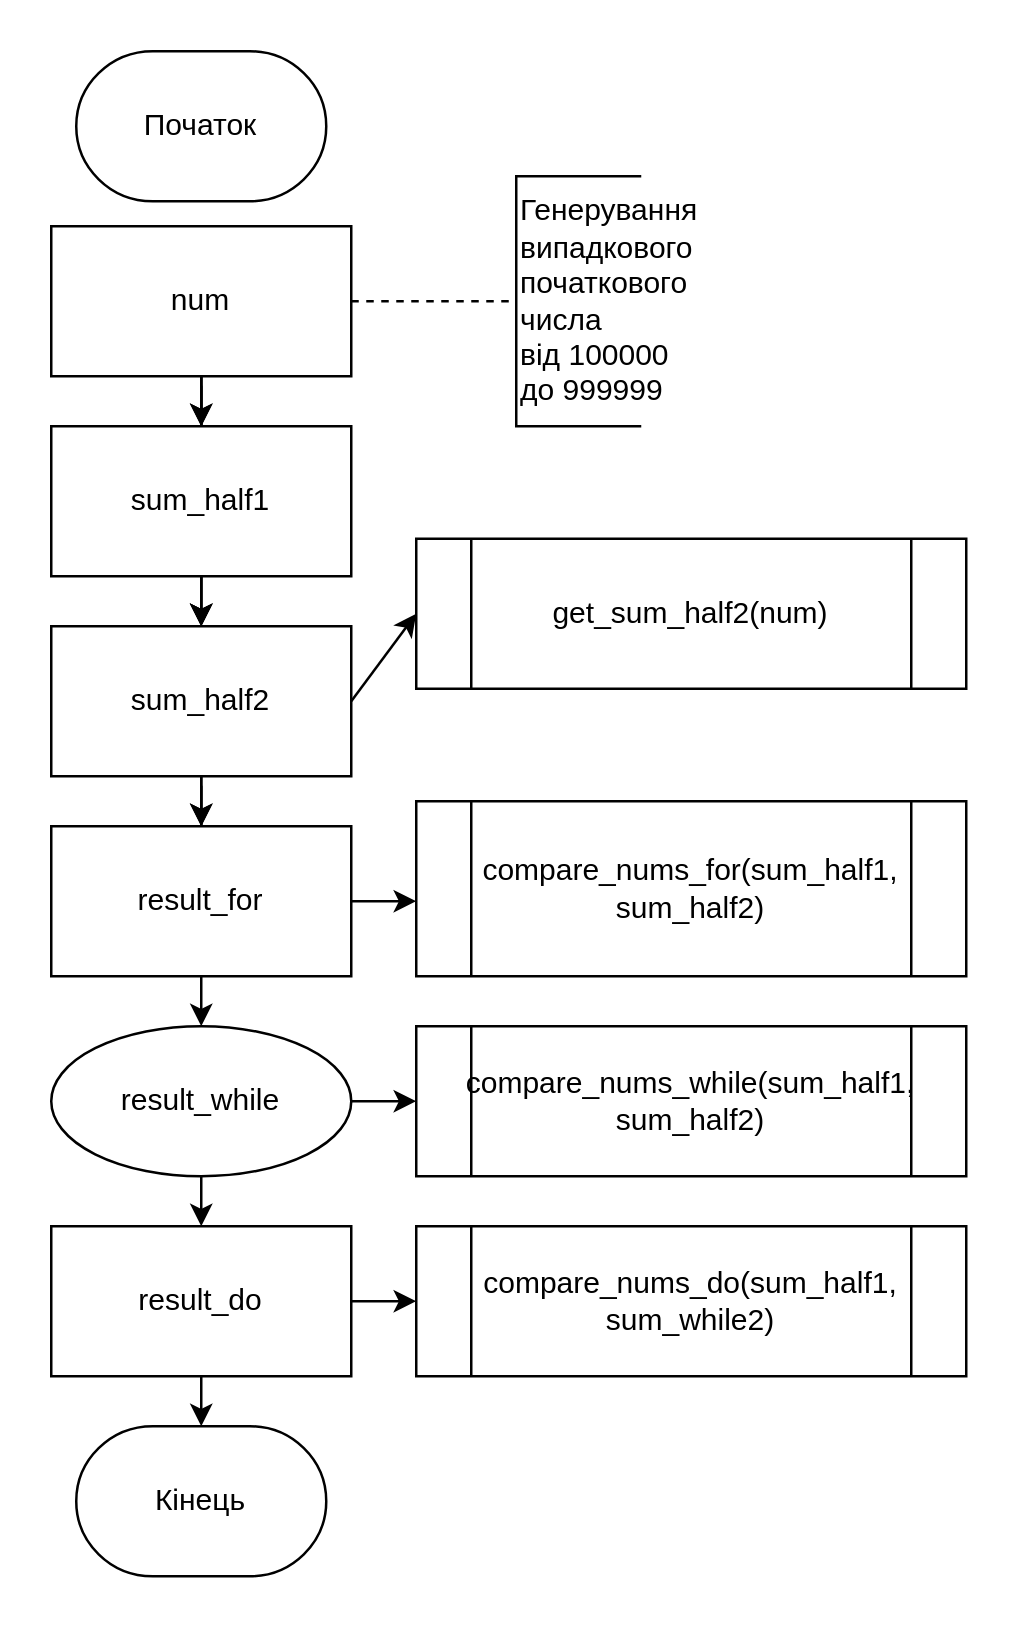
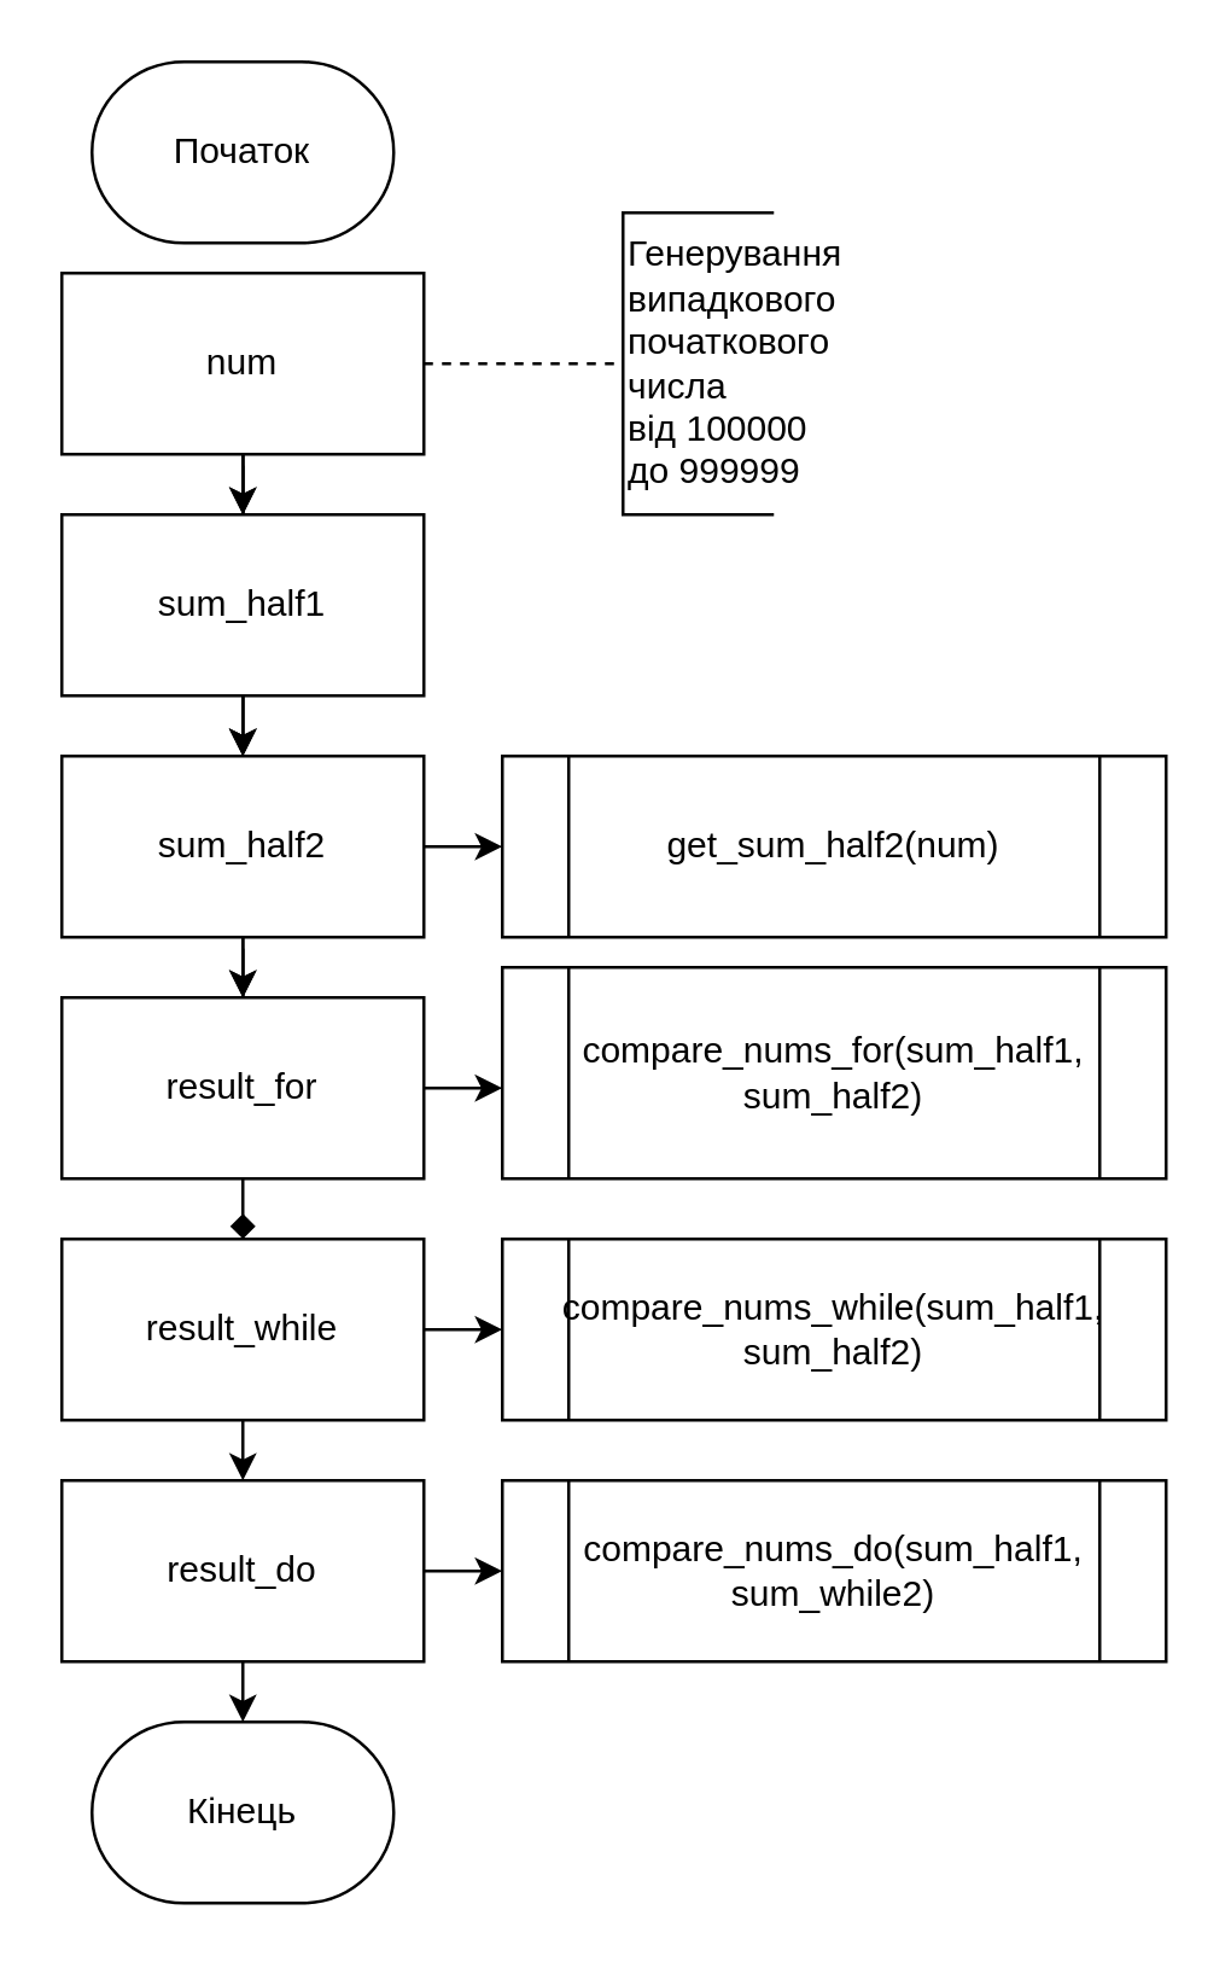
  <mxCell id="0" />
  <mxCell id="1" parent="0" />
  <mxCell id="2" value="Початок" style="strokeWidth=1;html=1;shape=mxgraph.flowchart.terminator;whiteSpace=wrap;" vertex="1" parent="1"><mxGeometry x="30" y="20" width="100" height="60" as="geometry" /></mxCell>
  <mxCell id="3" value="" style="edgeStyle=orthogonalEdgeStyle;rounded=1;orthogonalLoop=1;jettySize=auto;html=1;endArrow=classic;endFill=1;fontSize=12;" edge="1" parent="1" source="6" target="13"><mxGeometry relative="1" as="geometry" /></mxCell>
  <mxCell id="4" value="" style="edgeStyle=orthogonalEdgeStyle;rounded=1;orthogonalLoop=1;jettySize=auto;html=1;endArrow=classic;endFill=1;fontSize=12;" edge="1" parent="1" source="6" target="13"><mxGeometry relative="1" as="geometry"><Array as="points"><mxPoint x="80" y="170" /><mxPoint x="80" y="170" /></Array></mxGeometry></mxCell>
  <mxCell id="5" value="" style="edgeStyle=orthogonalEdgeStyle;rounded=1;orthogonalLoop=1;jettySize=auto;html=1;endArrow=classic;endFill=1;fontSize=12;" edge="1" parent="1" source="6"><mxGeometry relative="1" as="geometry"><mxPoint x="80" y="170" as="targetPoint" /></mxGeometry></mxCell>
  <mxCell id="6" value="num" style="rounded=0;whiteSpace=wrap;html=1;fontSize=12;" vertex="1" parent="1"><mxGeometry x="20" y="90" width="120" height="60" as="geometry" /></mxCell>
  <mxCell id="7" value="compare_nums_for(sum_half1, sum_half2)" style="shape=process;whiteSpace=wrap;html=1;backgroundOutline=1;fontSize=12;" vertex="1" parent="1"><mxGeometry x="166" y="320" width="220" height="70" as="geometry" /></mxCell>
  <mxCell id="8" style="edgeStyle=orthogonalEdgeStyle;rounded=1;orthogonalLoop=1;jettySize=auto;html=1;endArrow=classic;endFill=1;fontSize=12;" edge="1" parent="1" source="10"><mxGeometry relative="1" as="geometry"><mxPoint x="80" y="170" as="targetPoint" /></mxGeometry></mxCell>
  <mxCell id="9" style="edgeStyle=orthogonalEdgeStyle;rounded=1;orthogonalLoop=1;jettySize=auto;html=1;entryX=0.5;entryY=0;entryDx=0;entryDy=0;endArrow=classic;endFill=1;fontSize=12;" edge="1" parent="1" source="10" target="13"><mxGeometry relative="1" as="geometry" /></mxCell>
  <mxCell id="10" value="sum_half1" style="rounded=0;whiteSpace=wrap;html=1;fontSize=12;" vertex="1" parent="1"><mxGeometry x="20" y="170" width="120" height="60" as="geometry" /></mxCell>
- <mxCell id="11" value="" style="edgeStyle=orthogonalEdgeStyle;rounded=1;orthogonalLoop=1;jettySize=auto;html=1;endArrow=classic;endFill=1;fontSize=12;" edge="1" parent="1" source="13" target="18"><mxGeometry relative="1" as="geometry" /></mxCell>
+ <mxCell id="11" value="" style="edgeStyle=orthogonalEdgeStyle;rounded=1;orthogonalLoop=1;jettySize=auto;html=1;endArrow=diamond;endFill=1;fontSize=12;" edge="1" parent="1" source="13" target="18"><mxGeometry relative="1" as="geometry" /></mxCell>
  <mxCell id="12" value="" style="edgeStyle=orthogonalEdgeStyle;rounded=1;orthogonalLoop=1;jettySize=auto;html=1;endArrow=classic;endFill=1;fontSize=12;entryX=0.5;entryY=0;entryDx=0;entryDy=0;" edge="1" parent="1" source="13" target="15"><mxGeometry relative="1" as="geometry" /></mxCell>
  <mxCell id="13" value="sum_half2" style="rounded=0;whiteSpace=wrap;html=1;fontSize=12;" vertex="1" parent="1"><mxGeometry x="20" y="250" width="120" height="60" as="geometry" /></mxCell>
  <mxCell id="14" style="edgeStyle=orthogonalEdgeStyle;rounded=1;orthogonalLoop=1;jettySize=auto;html=1;endArrow=classic;endFill=1;fontSize=12;" edge="1" parent="1" source="15"><mxGeometry relative="1" as="geometry"><mxPoint x="80" y="330" as="targetPoint" /></mxGeometry></mxCell>
  <mxCell id="15" value="result_for" style="rounded=0;whiteSpace=wrap;html=1;fontSize=12;" vertex="1" parent="1"><mxGeometry x="20" y="330" width="120" height="60" as="geometry" /></mxCell>
- <mxCell id="16" value="get_sum_half2(num)" style="shape=process;whiteSpace=wrap;html=1;backgroundOutline=1;fontSize=12;" vertex="1" parent="1"><mxGeometry x="166" y="215" width="220" height="60" as="geometry" /></mxCell>
+ <mxCell id="16" value="get_sum_half2(num)" style="shape=process;whiteSpace=wrap;html=1;backgroundOutline=1;fontSize=12;" vertex="1" parent="1"><mxGeometry x="166" y="250" width="220" height="60" as="geometry" /></mxCell>
  <mxCell id="17" value="" style="edgeStyle=orthogonalEdgeStyle;rounded=1;orthogonalLoop=1;jettySize=auto;html=1;endArrow=classic;endFill=1;fontSize=12;entryX=0.5;entryY=0;entryDx=0;entryDy=0;" edge="1" parent="1" source="18" target="21"><mxGeometry relative="1" as="geometry" /></mxCell>
- <mxCell id="18" value="result_while" style="ellipse;whiteSpace=wrap;html=1;fontSize=12;" vertex="1" parent="1"><mxGeometry x="20" y="410" width="120" height="60" as="geometry" /></mxCell>
+ <mxCell id="18" value="result_while" style="rounded=0;whiteSpace=wrap;html=1;fontSize=12;" vertex="1" parent="1"><mxGeometry x="20" y="410" width="120" height="60" as="geometry" /></mxCell>
  <mxCell id="19" value="compare_nums_while(sum_half1, sum_half2)" style="shape=process;whiteSpace=wrap;html=1;backgroundOutline=1;fontSize=12;" vertex="1" parent="1"><mxGeometry x="166" y="410" width="220" height="60" as="geometry" /></mxCell>
  <mxCell id="20" value="" style="edgeStyle=orthogonalEdgeStyle;rounded=1;orthogonalLoop=1;jettySize=auto;html=1;endArrow=classic;endFill=1;fontSize=12;" edge="1" parent="1" source="21" target="23"><mxGeometry relative="1" as="geometry" /></mxCell>
  <mxCell id="21" value="result_do" style="rounded=0;whiteSpace=wrap;html=1;fontSize=12;" vertex="1" parent="1"><mxGeometry x="20" y="490" width="120" height="60" as="geometry" /></mxCell>
  <mxCell id="22" value="compare_nums_do(sum_half1, sum_while2)" style="shape=process;whiteSpace=wrap;html=1;backgroundOutline=1;fontSize=12;" vertex="1" parent="1"><mxGeometry x="166" y="490" width="220" height="60" as="geometry" /></mxCell>
  <mxCell id="23" value="Кінець" style="strokeWidth=1;html=1;shape=mxgraph.flowchart.terminator;whiteSpace=wrap;fontSize=12;" vertex="1" parent="1"><mxGeometry x="30" y="570" width="100" height="60" as="geometry" /></mxCell>
  <mxCell id="24" value="&lt;div&gt;Генерування&lt;/div&gt;&lt;div&gt; випадкового&lt;/div&gt;&lt;div&gt; початкового&lt;/div&gt;&lt;div&gt; числа &lt;br&gt;&lt;/div&gt;&lt;div&gt;від 100000 &lt;br&gt;&lt;/div&gt;&lt;div&gt;до 999999&lt;/div&gt;" style="strokeWidth=1;html=1;shape=mxgraph.flowchart.annotation_1;align=left;pointerEvents=1;fontSize=12;" vertex="1" parent="1"><mxGeometry x="206" y="70" width="50" height="100" as="geometry" /></mxCell>
  <mxCell id="25" value="" style="endArrow=none;html=1;fontSize=12;exitX=1;exitY=0.5;exitDx=0;exitDy=0;rounded=1;entryX=0;entryY=0.5;entryDx=0;entryDy=0;entryPerimeter=0;dashed=1;endFill=0;" edge="1" parent="1" source="6" target="24"><mxGeometry width="50" height="50" relative="1" as="geometry"><mxPoint x="86" y="260" as="sourcePoint" /><mxPoint x="206" y="112" as="targetPoint" /></mxGeometry></mxCell>
  <mxCell id="26" value="" style="endArrow=classic;html=1;fontSize=12;exitX=1;exitY=0.5;exitDx=0;exitDy=0;entryX=0;entryY=0.5;entryDx=0;entryDy=0;" edge="1" parent="1" source="13" target="16"><mxGeometry width="50" height="50" relative="1" as="geometry"><mxPoint x="36" y="320" as="sourcePoint" /><mxPoint x="86" y="270" as="targetPoint" /></mxGeometry></mxCell>
  <mxCell id="27" value="" style="endArrow=classic;html=1;fontSize=12;exitX=1;exitY=0.5;exitDx=0;exitDy=0;" edge="1" parent="1" source="15"><mxGeometry width="50" height="50" relative="1" as="geometry"><mxPoint x="36" y="320" as="sourcePoint" /><mxPoint x="166" y="360" as="targetPoint" /></mxGeometry></mxCell>
  <mxCell id="28" value="" style="endArrow=classic;html=1;fontSize=12;exitX=1;exitY=0.5;exitDx=0;exitDy=0;entryX=0;entryY=0.5;entryDx=0;entryDy=0;" edge="1" parent="1" source="18" target="19"><mxGeometry width="50" height="50" relative="1" as="geometry"><mxPoint x="36" y="320" as="sourcePoint" /><mxPoint x="86" y="270" as="targetPoint" /></mxGeometry></mxCell>
  <mxCell id="29" value="" style="endArrow=classic;html=1;fontSize=12;exitX=1;exitY=0.5;exitDx=0;exitDy=0;entryX=0;entryY=0.5;entryDx=0;entryDy=0;" edge="1" parent="1" source="21" target="22"><mxGeometry width="50" height="50" relative="1" as="geometry"><mxPoint x="36" y="400" as="sourcePoint" /><mxPoint x="86" y="350" as="targetPoint" /></mxGeometry></mxCell>
